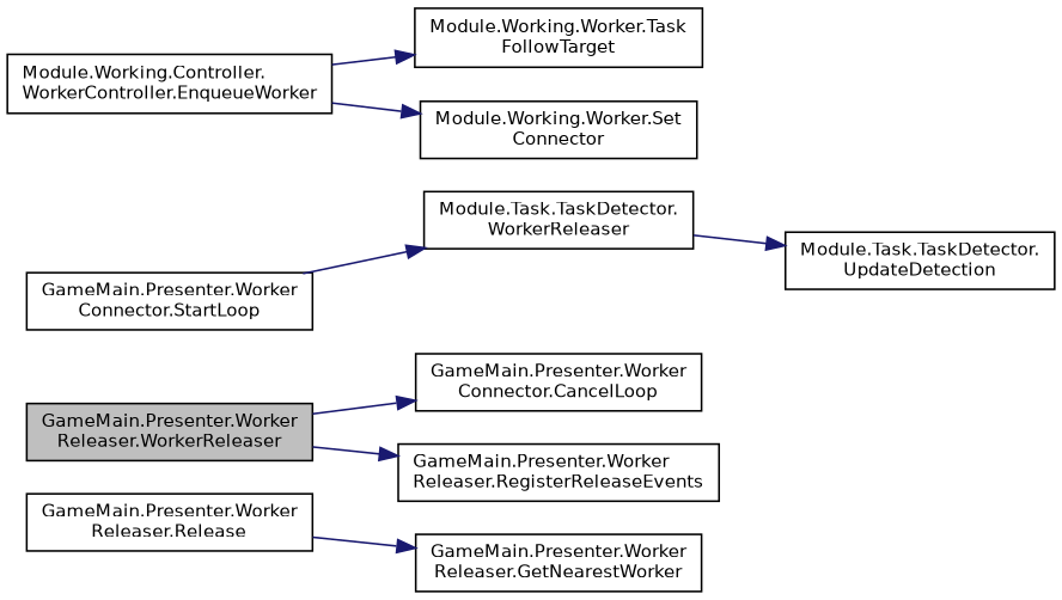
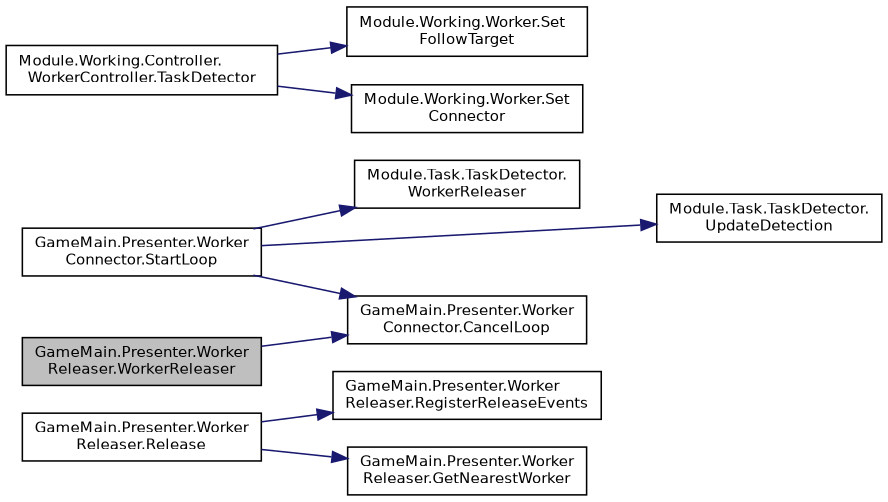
  digraph {
    rankdir=LR
    node [color=black fillcolor=white fontname=Helvetica fontsize=10 shape=record style=filled]
    edge [color=midnightblue fontname=Helvetica fontsize=10 labelfontname=Helvetica labelfontsize=10 style=solid]
    n1 [fillcolor=grey75 fontcolor=black height=0.2 label="GameMain.Presenter.Worker\lReleaser.WorkerReleaser" width=0.4]
    n2 [height=0.2 label="GameMain.Presenter.Worker\lConnector.CancelLoop" width=0.4]
    n3 [height=0.2 label="GameMain.Presenter.Worker\lReleaser.RegisterReleaseEvents" width=0.4]
    n4 [height=0.2 label="GameMain.Presenter.Worker\lReleaser.Release" width=0.4]
    n5 [height=0.2 label="GameMain.Presenter.Worker\lReleaser.GetNearestWorker" width=0.4]
    n6 [height=0.2 label="GameMain.Presenter.Worker\lConnector.StartLoop" width=0.4]
    n7 [height=0.2 label="Module.Task.TaskDetector.\lWorkerReleaser" width=0.4]
    n8 [height=0.2 label="Module.Task.TaskDetector.\lUpdateDetection" width=0.4]
-   n9 [height=0.2 label="Module.Working.Controller.\lWorkerController.EnqueueWorker" width=0.4]
-   n10 [height=0.2 label="Module.Working.Worker.Task\lFollowTarget" width=0.4]
+   n9 [height=0.2 label="Module.Working.Controller.\lWorkerController.TaskDetector" width=0.4]
+   n10 [height=0.2 label="Module.Working.Worker.Set\lFollowTarget" width=0.4]
    n11 [height=0.2 label="Module.Working.Worker.Set\lConnector" width=0.4]
    n1 -> n2
-   n1 -> n3
+   n4 -> n3
    n4 -> n5
+   n6 -> n2
    n6 -> n7
-   n7 -> n8
+   n6 -> n8
    n9 -> n10
    n9 -> n11
  }
